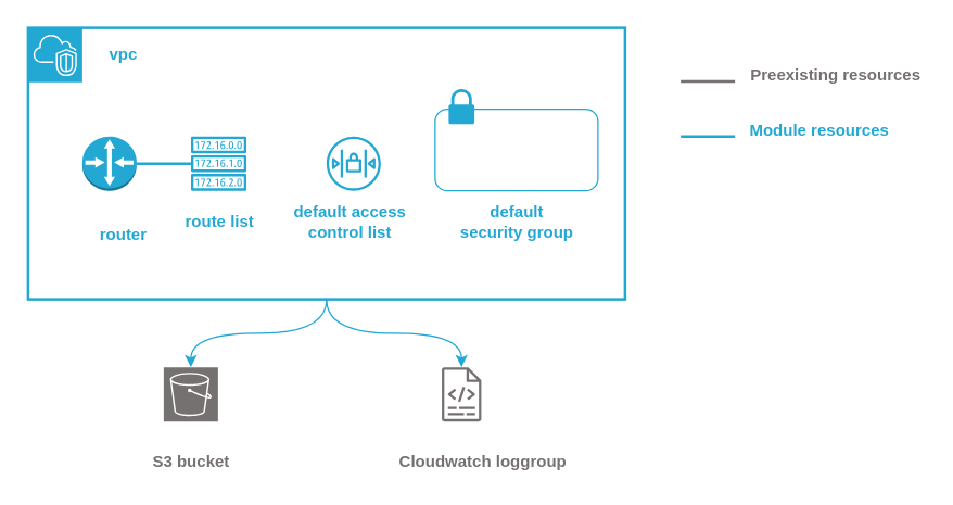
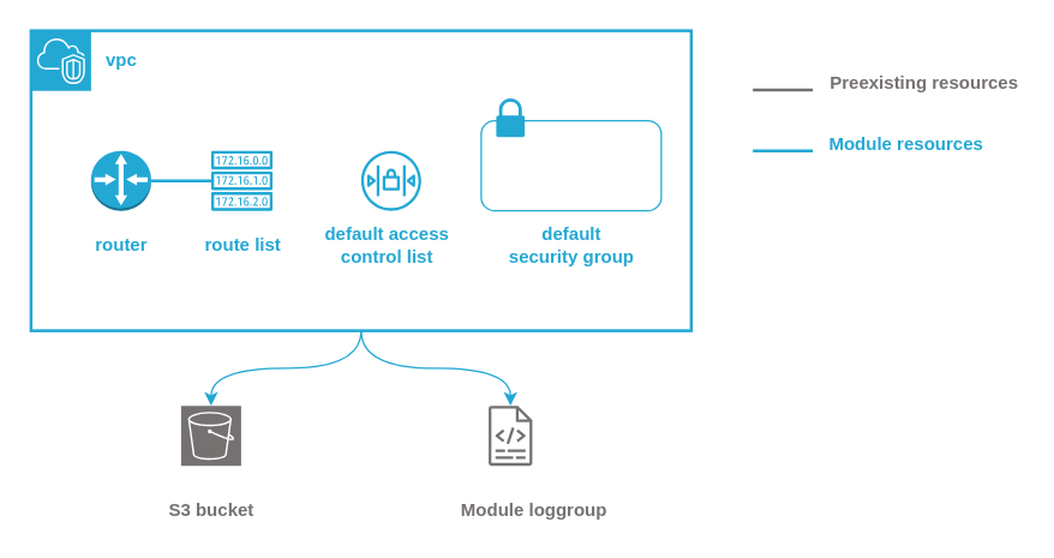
  <mxCell id="0" />
  <mxCell id="1" parent="0" />
  <mxCell id="2" style="edgeStyle=orthogonalEdgeStyle;html=1;exitX=0.5;exitY=1;exitDx=0;exitDy=0;entryX=0.5;entryY=0;entryDx=0;entryDy=0;entryPerimeter=0;fontColor=#23A8D4;strokeColor=#23A8D4;curved=1;" edge="1" parent="1" source="3" target="20"><mxGeometry relative="1" as="geometry" /></mxCell>
  <mxCell id="3" value="" style="rounded=0;whiteSpace=wrap;html=1;strokeColor=#23A8D4;fillColor=none;gradientColor=none;strokeWidth=2;" parent="1" vertex="1"><mxGeometry x="20" y="20" width="440" height="200" as="geometry" /></mxCell>
  <mxCell id="4" value="" style="outlineConnect=0;fontColor=#232F3E;gradientColor=none;fillColor=#23A8D4;strokeColor=none;dashed=0;verticalLabelPosition=bottom;verticalAlign=top;align=center;html=1;fontSize=12;fontStyle=0;aspect=fixed;pointerEvents=1;shape=mxgraph.aws4.network_access_control_list;" parent="1" vertex="1"><mxGeometry x="240" y="100" width="40" height="40" as="geometry" /></mxCell>
  <mxCell id="5" value="" style="outlineConnect=0;fontColor=#232F3E;gradientColor=none;gradientDirection=north;fillColor=#23A8D4;strokeColor=#ffffff;dashed=0;verticalLabelPosition=bottom;verticalAlign=top;align=center;html=1;fontSize=12;fontStyle=0;aspect=fixed;shape=mxgraph.aws4.resourceIcon;resIcon=mxgraph.aws4.vpc;" parent="1" vertex="1"><mxGeometry x="20" y="20" width="40" height="40" as="geometry" /></mxCell>
  <mxCell id="6" value="" style="outlineConnect=0;fontColor=#232F3E;gradientColor=none;fillColor=#23A8D4;strokeColor=none;dashed=0;verticalLabelPosition=bottom;verticalAlign=top;align=center;html=1;fontSize=12;fontStyle=0;aspect=fixed;pointerEvents=1;shape=mxgraph.aws4.route_table;" parent="1" vertex="1"><mxGeometry x="140" y="100" width="41.05" height="40" as="geometry" /></mxCell>
  <mxCell id="7" value="" style="outlineConnect=0;dashed=0;verticalLabelPosition=bottom;verticalAlign=top;align=center;html=1;shape=mxgraph.aws3.router;fillColor=#23A8D4;gradientColor=none;strokeColor=#767171;" parent="1" vertex="1"><mxGeometry x="60" y="100" width="40" height="40" as="geometry" /></mxCell>
  <mxCell id="8" value="" style="endArrow=none;html=1;entryX=1;entryY=0.5;entryDx=0;entryDy=0;entryPerimeter=0;strokeColor=#23A8D4;strokeWidth=2;" parent="1" source="6" target="7" edge="1"><mxGeometry width="50" height="50" relative="1" as="geometry"><mxPoint x="80" y="350" as="sourcePoint" /><mxPoint x="130" y="300" as="targetPoint" /></mxGeometry></mxCell>
- <mxCell id="9" value="vpc" style="text;html=1;resizable=0;autosize=1;align=center;verticalAlign=middle;points=[];fillColor=none;strokeColor=none;rounded=0;fontColor=#23A8D4;fontStyle=1" parent="1" vertex="1"><mxGeometry x="75" y="30" width="30" height="20" as="geometry" /></mxCell>
- <mxCell id="10" value="router" style="text;html=1;resizable=0;autosize=1;align=center;verticalAlign=middle;points=[];fillColor=none;strokeColor=none;rounded=0;fontColor=#23A8D4;fontStyle=1" parent="1" vertex="1"><mxGeometry x="65" y="163" width="50" height="20" as="geometry" /></mxCell>
+ <mxCell id="9" value="vpc" style="text;html=1;resizable=0;autosize=1;align=center;verticalAlign=middle;points=[];fillColor=none;strokeColor=none;rounded=0;fontColor=#23A8D4;fontStyle=1" parent="1" vertex="1"><mxGeometry x="65" y="30" width="30" height="20" as="geometry" /></mxCell>
+ <mxCell id="10" value="router" style="text;html=1;resizable=0;autosize=1;align=center;verticalAlign=middle;points=[];fillColor=none;strokeColor=none;rounded=0;fontColor=#23A8D4;fontStyle=1" parent="1" vertex="1"><mxGeometry x="55" y="153" width="50" height="20" as="geometry" /></mxCell>
  <mxCell id="11" value="route list" style="text;html=1;resizable=0;autosize=1;align=center;verticalAlign=middle;points=[];fillColor=none;strokeColor=none;rounded=0;fontColor=#23A8D4;fontStyle=1" parent="1" vertex="1"><mxGeometry x="125.5" y="153" width="70" height="20" as="geometry" /></mxCell>
  <mxCell id="12" value="" style="endArrow=none;html=1;strokeColor=#767171;fontColor=#767171;fontSize=27;spacing=7;strokeWidth=2;" parent="1" edge="1"><mxGeometry width="50" height="50" relative="1" as="geometry"><mxPoint x="501" y="59.5" as="sourcePoint" /><mxPoint x="541" y="59.5" as="targetPoint" /></mxGeometry></mxCell>
  <mxCell id="13" value="" style="endArrow=none;html=1;strokeColor=#23A8D4;fontColor=#767171;fontSize=27;spacing=7;strokeWidth=2;" parent="1" edge="1"><mxGeometry width="50" height="50" relative="1" as="geometry"><mxPoint x="501" y="100" as="sourcePoint" /><mxPoint x="541" y="100" as="targetPoint" /></mxGeometry></mxCell>
  <mxCell id="14" value="&lt;font style=&quot;font-size: 12px&quot;&gt;Preexisting resources&lt;/font&gt;" style="text;html=1;resizable=0;autosize=1;align=center;verticalAlign=middle;points=[];fillColor=none;strokeColor=none;rounded=0;fontSize=12;fontColor=#767171;fontStyle=1" parent="1" vertex="1"><mxGeometry x="550" y="45" width="130" height="20" as="geometry" /></mxCell>
  <mxCell id="15" value="&lt;font style=&quot;font-size: 12px&quot;&gt;Module resources&lt;/font&gt;" style="text;html=1;resizable=0;autosize=1;align=center;verticalAlign=middle;points=[];fillColor=none;strokeColor=none;rounded=0;fontSize=12;fontColor=#23A8D4;fontStyle=1" parent="1" vertex="1"><mxGeometry x="548" y="86" width="110" height="20" as="geometry" /></mxCell>
  <mxCell id="16" value="default access &lt;br&gt;control list" style="text;html=1;resizable=0;autosize=1;align=center;verticalAlign=middle;points=[];fillColor=none;strokeColor=none;rounded=0;fontColor=#23A8D4;fontStyle=1" parent="1" vertex="1"><mxGeometry x="207" y="148" width="100" height="30" as="geometry" /></mxCell>
  <mxCell id="17" value="" style="rounded=1;whiteSpace=wrap;html=1;strokeColor=#23A8D4;fillColor=none;fontColor=#000000;" parent="1" vertex="1"><mxGeometry x="320" y="80" width="120" height="60" as="geometry" /></mxCell>
  <mxCell id="18" value="" style="pointerEvents=1;shadow=0;dashed=0;html=1;strokeColor=none;fillColor=#23A8D4;labelPosition=center;verticalLabelPosition=bottom;verticalAlign=top;outlineConnect=0;align=center;shape=mxgraph.office.security.lock_protected;fontColor=#000000;aspect=fixed;" parent="1" vertex="1"><mxGeometry x="330" y="65" width="19" height="25.97" as="geometry" /></mxCell>
  <mxCell id="19" value="default &lt;br&gt;security group" style="text;html=1;resizable=0;autosize=1;align=center;verticalAlign=middle;points=[];fillColor=none;strokeColor=none;rounded=0;fontColor=#23A8D4;fontStyle=1" parent="1" vertex="1"><mxGeometry x="335" y="148" width="90" height="30" as="geometry" /></mxCell>
  <mxCell id="20" value="" style="points=[[0,0,0],[0.25,0,0],[0.5,0,0],[0.75,0,0],[1,0,0],[0,1,0],[0.25,1,0],[0.5,1,0],[0.75,1,0],[1,1,0],[0,0.25,0],[0,0.5,0],[0,0.75,0],[1,0.25,0],[1,0.5,0],[1,0.75,0]];outlineConnect=0;fontColor=#232F3E;gradientDirection=north;strokeColor=#ffffff;dashed=0;verticalLabelPosition=bottom;verticalAlign=top;align=center;html=1;fontSize=12;fontStyle=0;aspect=fixed;shape=mxgraph.aws4.resourceIcon;resIcon=mxgraph.aws4.s3;fillColor=#767171;" vertex="1" parent="1"><mxGeometry x="120" y="270" width="40" height="40" as="geometry" /></mxCell>
  <mxCell id="21" value="" style="outlineConnect=0;fontColor=#232F3E;gradientColor=none;strokeColor=none;dashed=0;verticalLabelPosition=bottom;verticalAlign=top;align=center;html=1;fontSize=12;fontStyle=0;aspect=fixed;pointerEvents=1;shape=mxgraph.aws4.logs;fillColor=#767171;" vertex="1" parent="1"><mxGeometry x="312.6" y="270" width="53.79" height="40" as="geometry" /></mxCell>
  <mxCell id="22" style="edgeStyle=orthogonalEdgeStyle;html=1;exitX=0.5;exitY=1;exitDx=0;exitDy=0;fontColor=#23A8D4;strokeColor=#23A8D4;curved=1;" edge="1" parent="1" source="3" target="21"><mxGeometry relative="1" as="geometry"><mxPoint x="250" y="230" as="sourcePoint" /><mxPoint x="145.5" y="280" as="targetPoint" /></mxGeometry></mxCell>
- <mxCell id="23" value="&lt;font style=&quot;font-size: 12px&quot;&gt;Cloudwatch loggroup&lt;/font&gt;" style="text;html=1;resizable=0;autosize=1;align=center;verticalAlign=middle;points=[];fillColor=none;strokeColor=none;rounded=0;fontSize=12;fontColor=#767171;fontStyle=1" vertex="1" parent="1"><mxGeometry x="285" y="330" width="140" height="20" as="geometry" /></mxCell>
+ <mxCell id="23" value="&lt;font style=&quot;font-size: 12px&quot;&gt;Module loggroup&lt;/font&gt;" style="text;html=1;resizable=0;autosize=1;align=center;verticalAlign=middle;points=[];fillColor=none;strokeColor=none;rounded=0;fontSize=12;fontColor=#767171;fontStyle=1" vertex="1" parent="1"><mxGeometry x="285" y="330" width="140" height="20" as="geometry" /></mxCell>
  <mxCell id="24" value="&lt;font style=&quot;font-size: 12px&quot;&gt;S3 bucket&lt;/font&gt;" style="text;html=1;resizable=0;autosize=1;align=center;verticalAlign=middle;points=[];fillColor=none;strokeColor=none;rounded=0;fontSize=12;fontColor=#767171;fontStyle=1" vertex="1" parent="1"><mxGeometry x="105" y="330" width="70" height="20" as="geometry" /></mxCell>
